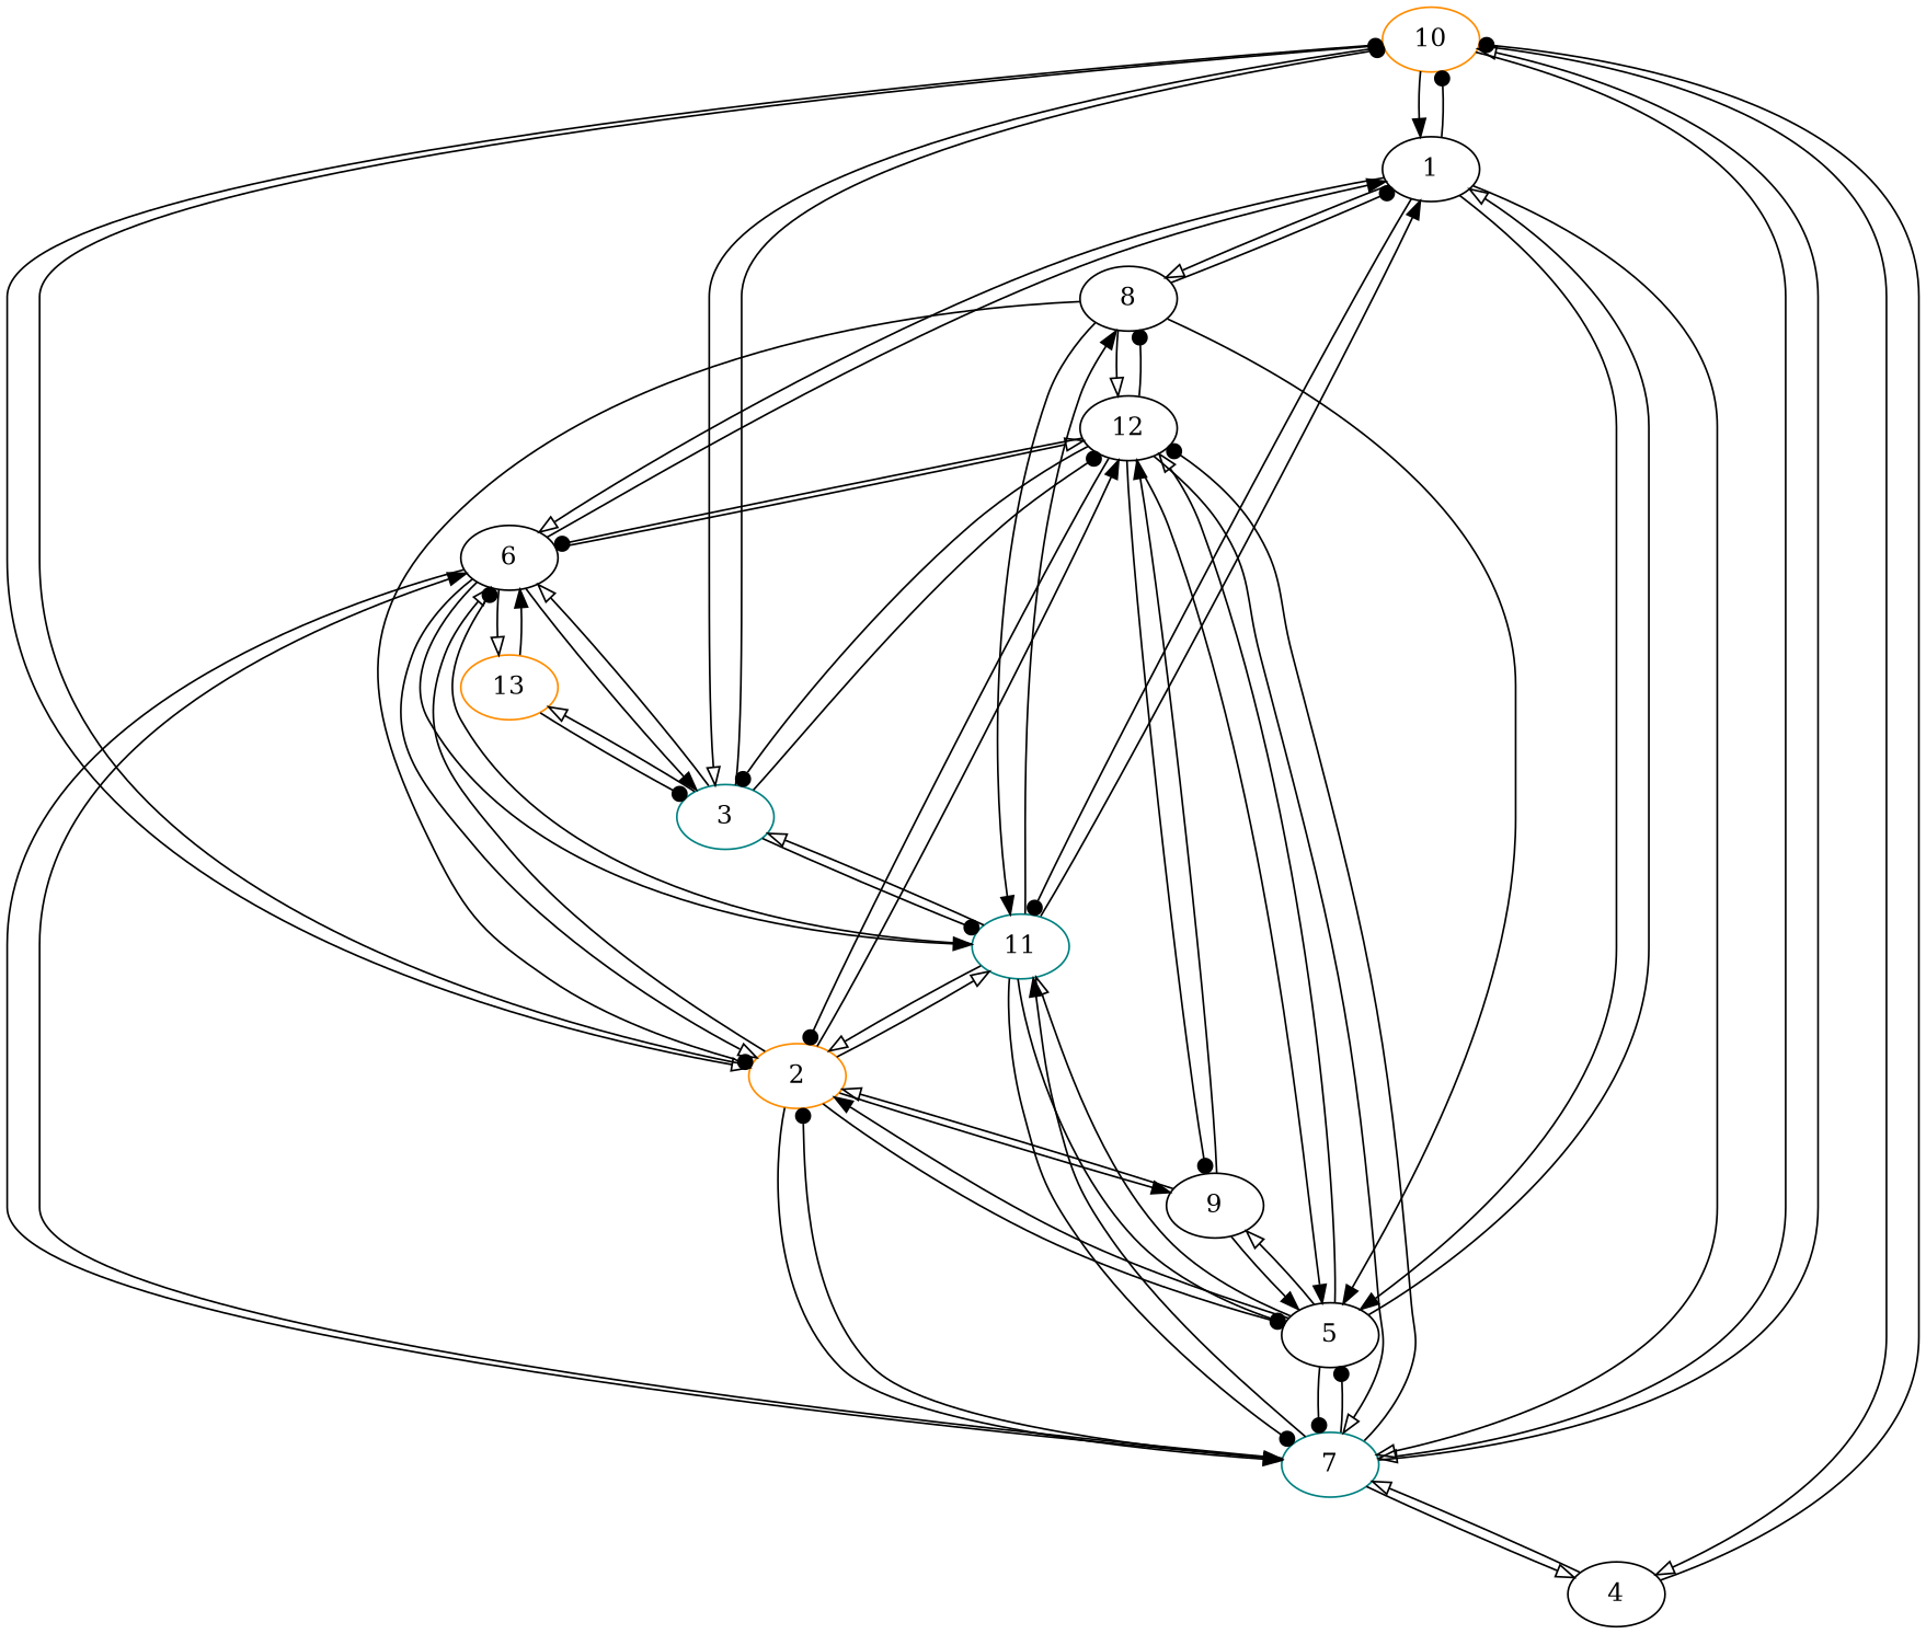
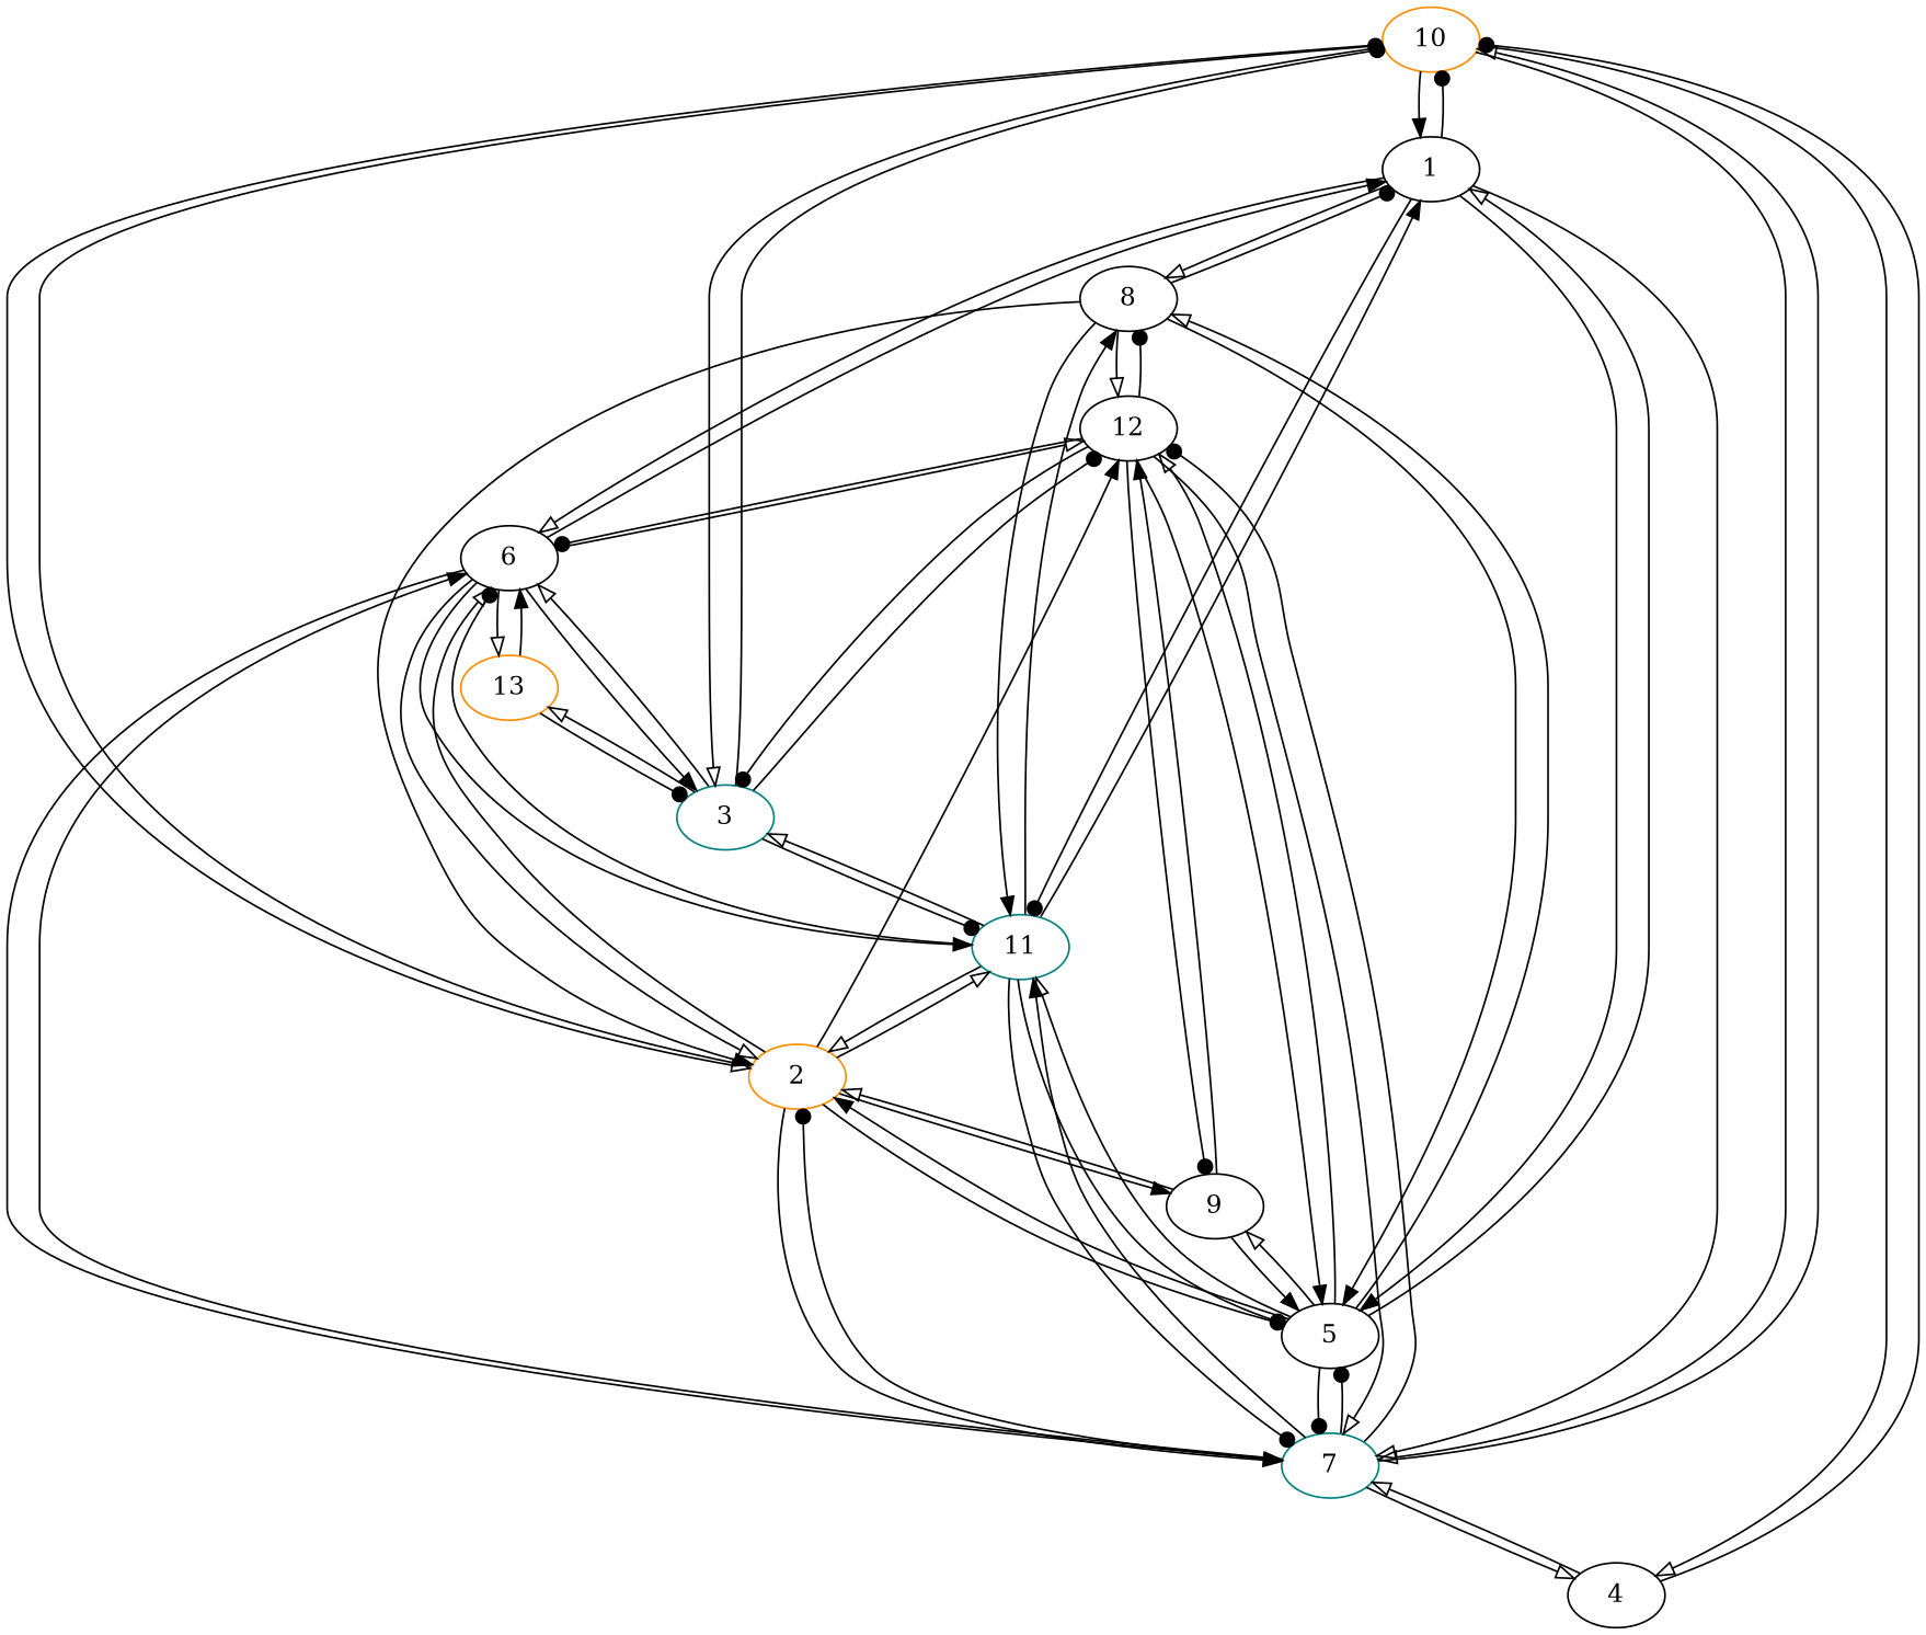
  digraph {
    node [color=black]
    edge [arrowhead=onormal]
    10 [color=darkorange]
    1
    6
    5
    7 [color=teal]
    11 [color=teal]
    8
    2 [color=darkorange]
    3 [color=teal]
    4
    12
    13 [color=darkorange]
    9
    10 -> 1 [arrowhead=normal]
    10 -> 7
    10 -> 2
    10 -> 3
    10 -> 4
    1 -> 10 [arrowhead=dot]
    1 -> 6
    1 -> 5 [arrowhead=normal]
    1 -> 7
    1 -> 11 [arrowhead=dot]
    1 -> 8
    6 -> 1 [arrowhead=normal]
    6 -> 7 [arrowhead=normal]
    6 -> 11 [arrowhead=normal]
    6 -> 2
    6 -> 3 [arrowhead=normal]
    6 -> 12
    6 -> 13
    5 -> 1
    5 -> 7 [arrowhead=dot]
    5 -> 11
+   5 -> 8
    5 -> 2 [arrowhead=normal]
    5 -> 12
    5 -> 9
    7 -> 10
    7 -> 6 [arrowhead=normal]
    7 -> 5 [arrowhead=dot]
    7 -> 11 [arrowhead=normal]
    7 -> 2 [arrowhead=dot]
    7 -> 4
    7 -> 12 [arrowhead=dot]
    11 -> 1 [arrowhead=normal]
    11 -> 6 [arrowhead=dot]
    11 -> 5 [arrowhead=dot]
    11 -> 7 [arrowhead=dot]
    11 -> 8 [arrowhead=normal]
    11 -> 2
    11 -> 3
    8 -> 1 [arrowhead=dot]
    8 -> 5 [arrowhead=normal]
    8 -> 11 [arrowhead=normal]
-   8 -> 2 [arrowhead=dot]
+   8 -> 2 [arrowhead=normal]
    8 -> 12
    2 -> 10 [arrowhead=dot]
    2 -> 6
    2 -> 5 [arrowhead=dot]
    2 -> 7 [arrowhead=normal]
    2 -> 11
    2 -> 12 [arrowhead=normal]
    2 -> 9 [arrowhead=normal]
    3 -> 10 [arrowhead=dot]
    3 -> 6
    3 -> 11 [arrowhead=dot]
    3 -> 12 [arrowhead=dot]
    3 -> 13
    4 -> 10 [arrowhead=dot]
    4 -> 7
    12 -> 6 [arrowhead=dot]
    12 -> 5 [arrowhead=normal]
    12 -> 7
    12 -> 8 [arrowhead=dot]
-   12 -> 2 [arrowhead=dot]
    12 -> 3 [arrowhead=dot]
    12 -> 9 [arrowhead=dot]
    13 -> 6 [arrowhead=normal]
    13 -> 3 [arrowhead=dot]
    9 -> 5 [arrowhead=normal]
    9 -> 2
    9 -> 12 [arrowhead=normal]
  }
